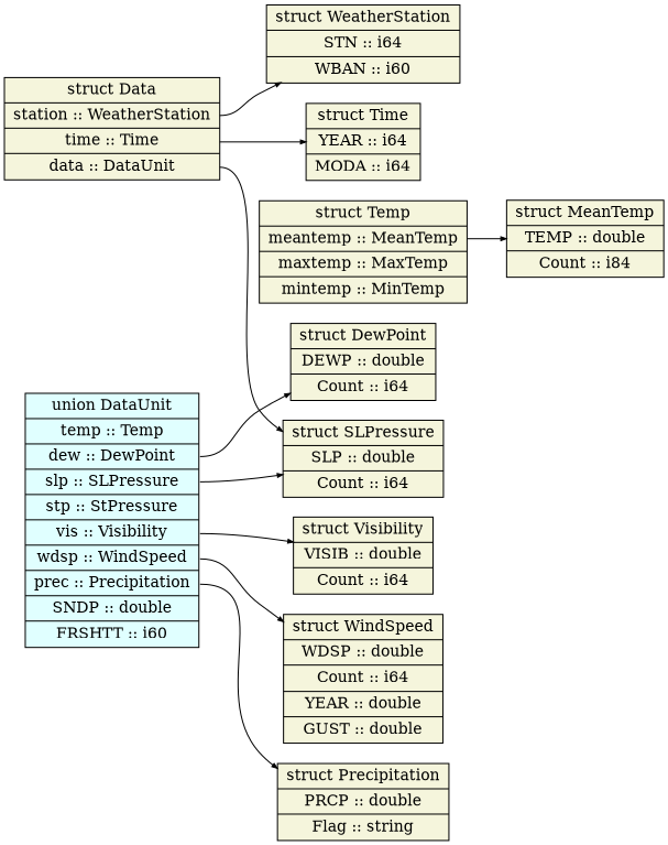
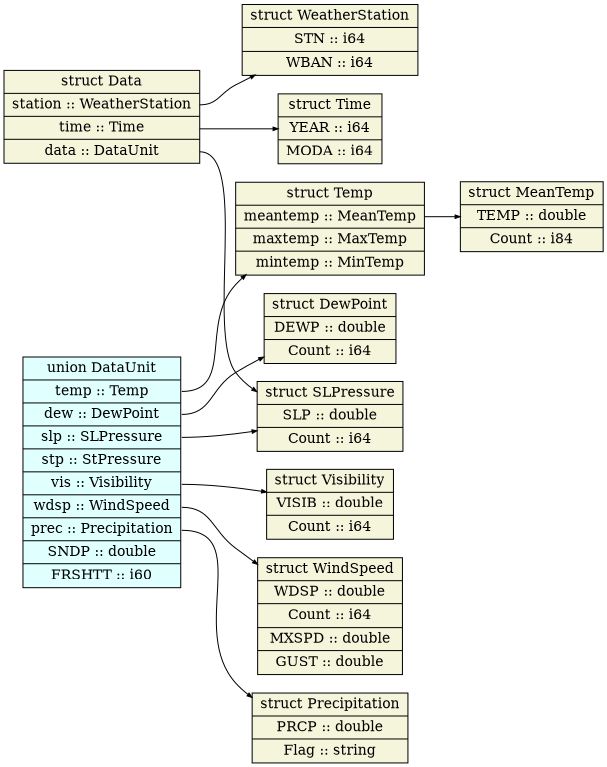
  digraph {
    rankdir=LR
    node [fillcolor=beige shape=record style=filled]
    edge [arrowsize=0.5]
    n1 [label="struct Data|<field_station>station :: WeatherStation|<field_time>time :: Time|<field_data>data :: DataUnit"]
-   n2 [label="struct WeatherStation|<field_STN>STN :: i64|<field_WBAN>WBAN :: i60"]
+   n2 [label="struct WeatherStation|<field_STN>STN :: i64|<field_WBAN>WBAN :: i64"]
    n3 [label="struct Time|<field_YEAR>YEAR :: i64|<field_MODA>MODA :: i64"]
    n4 [label="struct SLPressure|<field_SLP>SLP :: double|<field_Count>Count :: i64"]
    n5 [fillcolor=lightcyan label="union DataUnit|<field_temp>temp :: Temp|<field_dew>dew :: DewPoint|<field_slp>slp :: SLPressure|<field_stp>stp :: StPressure|<field_vis>vis :: Visibility|<field_wdsp>wdsp :: WindSpeed|<field_prec>prec :: Precipitation|<field_SNDP>SNDP :: double|<field_FRSHTT>FRSHTT :: i60"]
    n6 [label="struct Temp|<field_meantemp>meantemp :: MeanTemp|<field_maxtemp>maxtemp :: MaxTemp|<field_mintemp>mintemp :: MinTemp"]
    n7 [label="struct DewPoint|<field_DEWP>DEWP :: double|<field_Count>Count :: i64"]
    n8 [label="struct Visibility|<field_VISIB>VISIB :: double|<field_Count>Count :: i64"]
-   n9 [label="struct WindSpeed|<field_WDSP>WDSP :: double|<field_Count>Count :: i64|<field_MXSPD>YEAR :: double|<field_GUST>GUST :: double"]
+   n9 [label="struct WindSpeed|<field_WDSP>WDSP :: double|<field_Count>Count :: i64|<field_MXSPD>MXSPD :: double|<field_GUST>GUST :: double"]
    n10 [label="struct Precipitation|<field_PRCP>PRCP :: double|<field_Flag>Flag :: string"]
    n11 [label="struct MeanTemp|<field_TEMP>TEMP :: double|<field_Count>Count :: i84"]
    n1 -> n2 [tailport=field_station]
    n1 -> n3 [tailport=field_time]
    n1 -> n4 [tailport=field_data]
    n5 -> n4 [tailport=field_slp]
+   n5 -> n6 [tailport=field_temp]
    n5 -> n7 [tailport=field_dew]
    n5 -> n8 [tailport=field_vis]
    n5 -> n9 [tailport=field_wdsp]
    n5 -> n10 [tailport=field_prec]
    n6 -> n11 [tailport=field_meantemp]
  }
